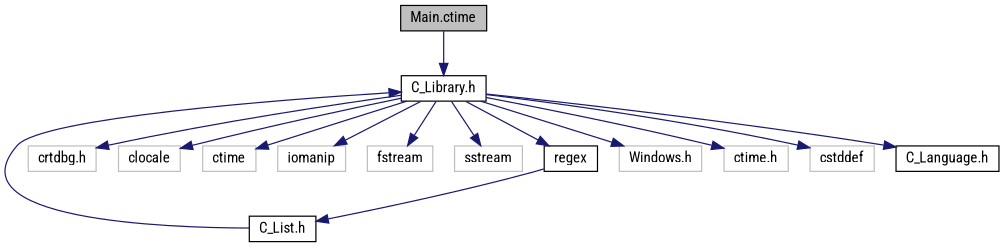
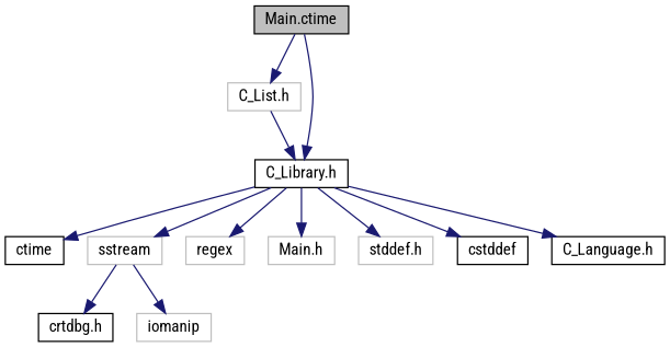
  digraph {
    fontname="Roboto Condensed"
    node [color=grey75 fillcolor=white fontname="Roboto Condensed" fontsize=12 shape=record style=filled]
    edge [color=midnightblue fontname="Roboto Condensed" fontsize=12 labelfontname=Helvetica labelfontsize=12 style=solid]
    n1 [color=black fillcolor=grey75 fontcolor=black height=0.2 label="Main.ctime" width=0.4]
-   n2 [color=black height=0.2 label="C_List.h" width=0.4]
+   n2 [height=0.2 label="C_List.h" width=0.4]
    n3 [color=black height=0.2 label="C_Library.h" width=0.4]
-   n4 [height=0.2 label="crtdbg.h" width=0.4]
-   n5 [height=0.2 label=clocale width=0.4]
-   n6 [height=0.2 label=ctime width=0.4]
+   n4 [color=black height=0.2 label="crtdbg.h" width=0.4]
+   n6 [color=black height=0.2 label=ctime width=0.4]
    n7 [height=0.2 label=iomanip width=0.4]
-   n8 [height=0.2 label=fstream width=0.4]
    n9 [height=0.2 label=sstream width=0.4]
-   n10 [color=black height=0.2 label=regex width=0.4]
-   n11 [height=0.2 label="Windows.h" width=0.4]
-   n12 [height=0.2 label="ctime.h" width=0.4]
-   n13 [height=0.2 label=cstddef width=0.4]
+   n10 [height=0.2 label=regex width=0.4]
+   n11 [height=0.2 label="Main.h" width=0.4]
+   n12 [height=0.2 label="stddef.h" width=0.4]
+   n13 [color=black height=0.2 label=cstddef width=0.4]
    n14 [color=black height=0.2 label="C_Language.h" width=0.4]
-   n10 -> n2
+   n1 -> n2
    n1 -> n3
    n2 -> n3
-   n3 -> n4
-   n3 -> n5
+   n9 -> n4
    n3 -> n6
-   n3 -> n7
-   n3 -> n8
+   n9 -> n7
    n3 -> n9
    n3 -> n10
    n3 -> n11
    n3 -> n12
    n3 -> n13
    n3 -> n14
  }
